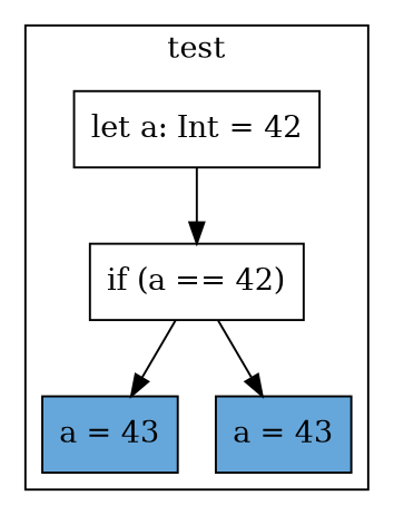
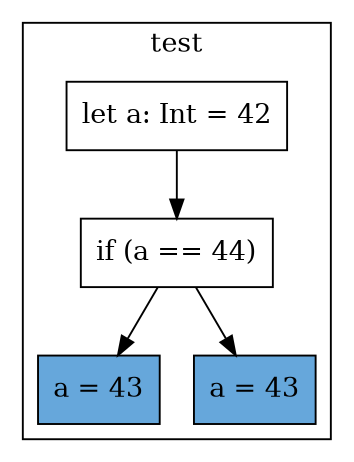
  digraph {
    node [shape=box]
    n1 [label="let a: Int = 42"]
-   n2 [label="if (a == 42)"]
+   n2 [label="if (a == 44)"]
    n3 [fillcolor="#66A7DB" label="a = 43" style=filled]
    n4 [fillcolor="#66A7DB" label="a = 43" style=filled]
    subgraph cluster_1 {
      label=test
      n1
      n2
      n3
      n4
    }
    n1 -> n2
    n2 -> n3
    n2 -> n4
  }
